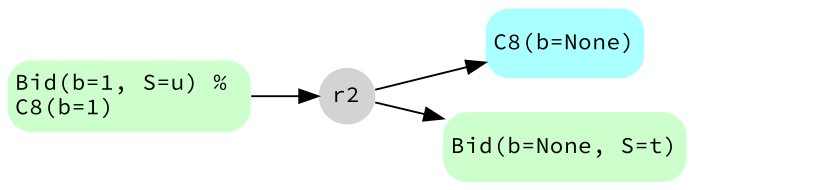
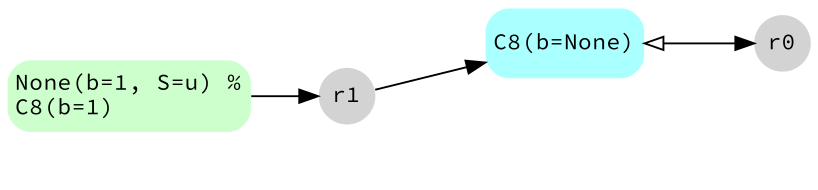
  strict digraph {
    fontname="Source Code Pro"
    rankdir=LR
    node [color=transparent fillcolor=lightgray fontname="Source Code Pro" fontsize=12 margin="0.06,0" shape=Mrecord style=filled]
    edge [arrowhead=normal fontname="Source Code Pro"]
    n1 [fillcolor="#aaffff" label="C8(b=None)\l"]
-   n3 [fillcolor="#ccffcc" label="Bid(b=1, S=u) %\lC8(b=1)\l"]
-   n4 [height=.3 label=r2 shape=circle width=.3]
-   n5 [fillcolor="#ccffcc" label="Bid(b=None, S=t)\l"]
+   n2 [height=.3 label=r0 shape=circle width=.3]
+   n3 [fillcolor="#ccffcc" label="None(b=1, S=u) %\lC8(b=1)\l"]
+   n4 [height=.3 label=r1 shape=circle width=.3]
+   n1 -> n2 [arrowtail=empty dir=both]
    n3 -> n4
    n4 -> n1
-   n4 -> n5
  }
